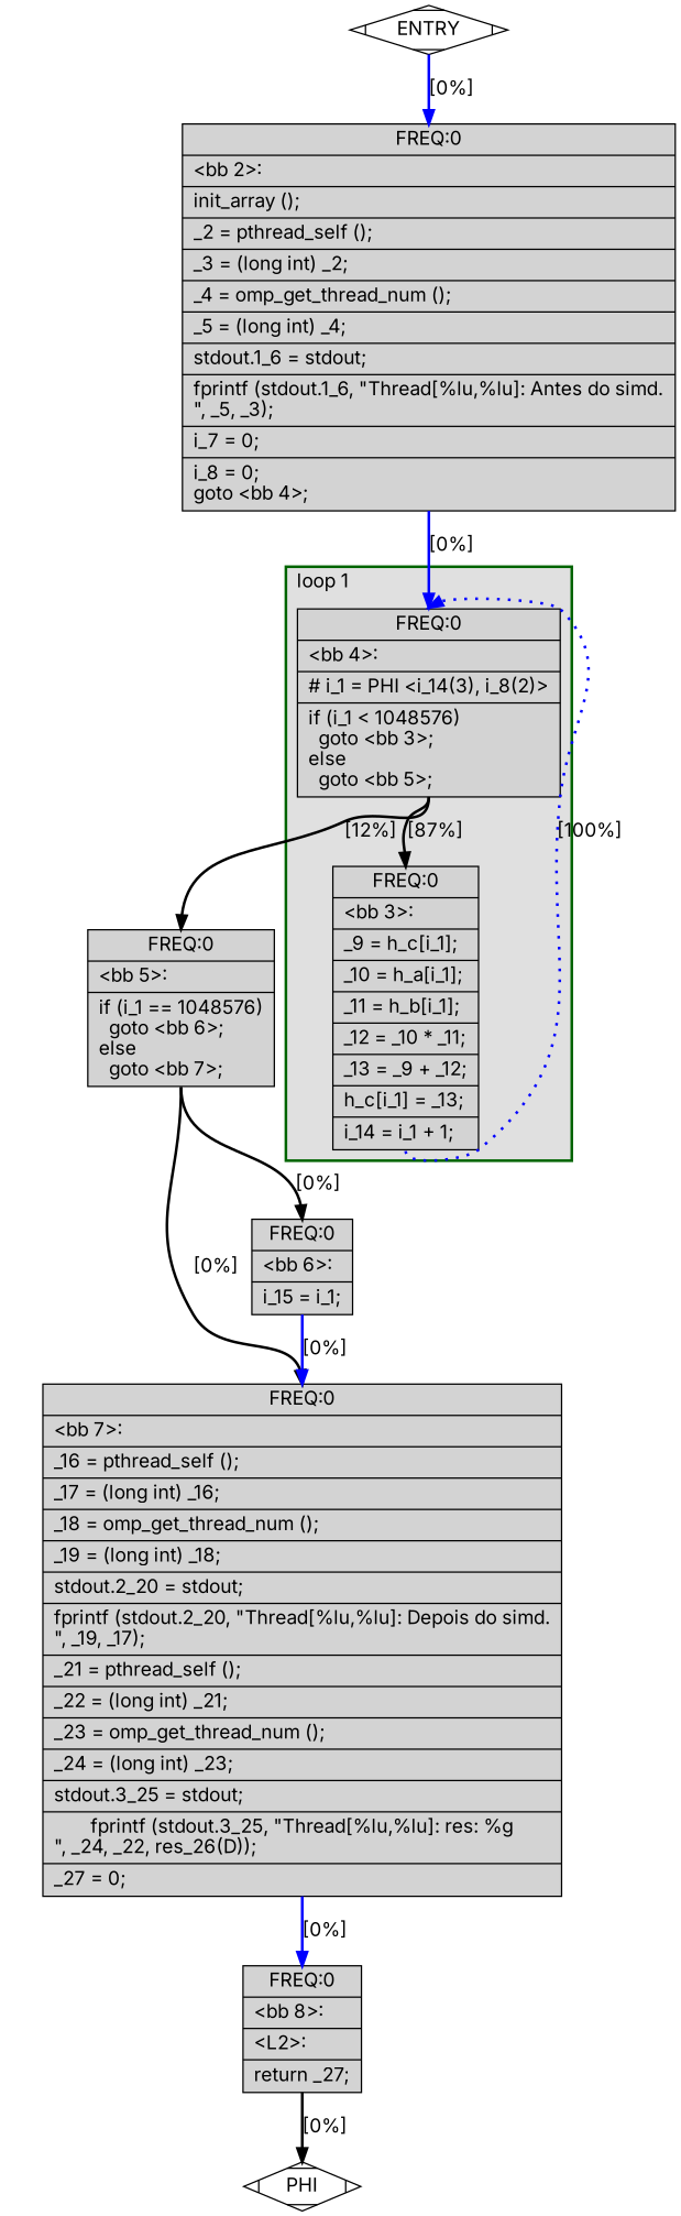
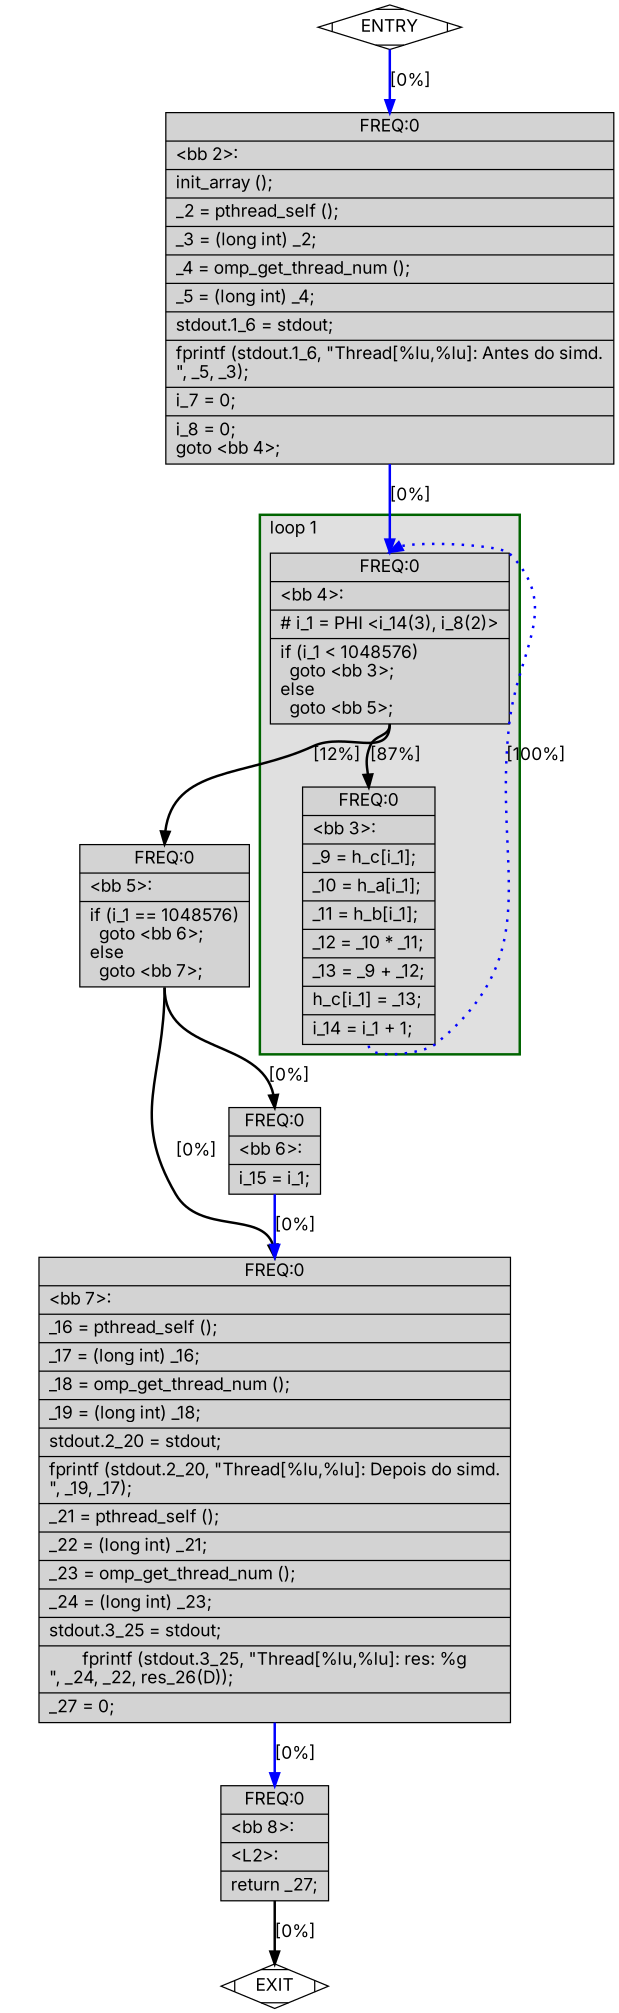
  digraph {
    fontname=Inter
    node [fillcolor=lightgrey shape=record style=filled fontname=Inter]
    edge [color=black constraint=true headport=n style="solid,bold" tailport=s weight=10 fontname=Inter]
    n1 [label="{ FREQ:0 |\<bb\ 4\>:\l|#\ i_1\ =\ PHI\ \<i_14(3),\ i_8(2)\>\l|if\ (i_1\ \<\ 1048576)\l\ \ goto\ \<bb\ 3\>;\lelse\l\ \ goto\ \<bb\ 5\>;\l}"]
    n2 [label="{ FREQ:0 |\<bb\ 3\>:\l|_9\ =\ h_c[i_1];\l|_10\ =\ h_a[i_1];\l|_11\ =\ h_b[i_1];\l|_12\ =\ _10\ *\ _11;\l|_13\ =\ _9\ +\ _12;\l|h_c[i_1]\ =\ _13;\l|i_14\ =\ i_1\ +\ 1;\l}"]
    n3 [label="{ FREQ:0 |\<bb\ 5\>:\l|if\ (i_1\ ==\ 1048576)\l\ \ goto\ \<bb\ 6\>;\lelse\l\ \ goto\ \<bb\ 7\>;\l}"]
    n4 [fillcolor=white label=ENTRY shape=Mdiamond]
-   n5 [fillcolor=white label=PHI shape=Mdiamond]
+   n5 [fillcolor=white label=EXIT shape=Mdiamond]
    n6 [label="{ FREQ:0 |\<bb\ 2\>:\l|init_array\ ();\l|_2\ =\ pthread_self\ ();\l|_3\ =\ (long\ int)\ _2;\l|_4\ =\ omp_get_thread_num\ ();\l|_5\ =\ (long\ int)\ _4;\l|stdout.1_6\ =\ stdout;\l|fprintf\ (stdout.1_6,\ \"Thread[%lu,%lu]:\ Antes\ do\ simd.\n\",\ _5,\ _3);\l|i_7\ =\ 0;\l|i_8\ =\ 0;\lgoto\ \<bb\ 4\>;\l}"]
    n7 [label="{ FREQ:0 |\<bb\ 6\>:\l|i_15\ =\ i_1;\l}"]
    n8 [label="{ FREQ:0 |\<bb\ 7\>:\l|_16\ =\ pthread_self\ ();\l|_17\ =\ (long\ int)\ _16;\l|_18\ =\ omp_get_thread_num\ ();\l|_19\ =\ (long\ int)\ _18;\l|stdout.2_20\ =\ stdout;\l|fprintf\ (stdout.2_20,\ \"Thread[%lu,%lu]:\ Depois\ do\ simd.\n\",\ _19,\ _17);\l|_21\ =\ pthread_self\ ();\l|_22\ =\ (long\ int)\ _21;\l|_23\ =\ omp_get_thread_num\ ();\l|_24\ =\ (long\ int)\ _23;\l|stdout.3_25\ =\ stdout;\l|fprintf\ (stdout.3_25,\ \"Thread[%lu,%lu]:\ res:\ %g\n\",\ _24,\ _22,\ res_26(D));\l|_27\ =\ 0;\l}"]
    n9 [label="{ FREQ:0 |\<bb\ 8\>:\l|\<L2\>:\l|return\ _27;\l}"]
    subgraph sub_1 {
      color=black
      label=main
      n3
      n4
      n5
      n6
      n7
      n8
      n9
      subgraph cluster_2 {
        color=darkgreen
        fillcolor=grey88
        label="loop 1"
        labeljust=l
        penwidth=2
        style=filled
        n1
        n2
      }
    }
    n1 -> n2 [label="[87%]"]
    n1 -> n3 [label="[12%]"]
    n2 -> n1 [color=blue constraint=false label="[100%]" style="dotted,bold"]
    n3 -> n7 [label="[0%]"]
    n3 -> n8 [label="[0%]"]
    n4 -> n5 [style=invis color="" weight=""]
    n4 -> n6 [color=blue label="[0%]" weight=100]
    n6 -> n1 [color=blue label="[0%]" weight=100]
    n7 -> n8 [color=blue label="[0%]" weight=100]
    n8 -> n9 [color=blue label="[0%]" weight=100]
    n9 -> n5 [label="[0%]"]
  }
